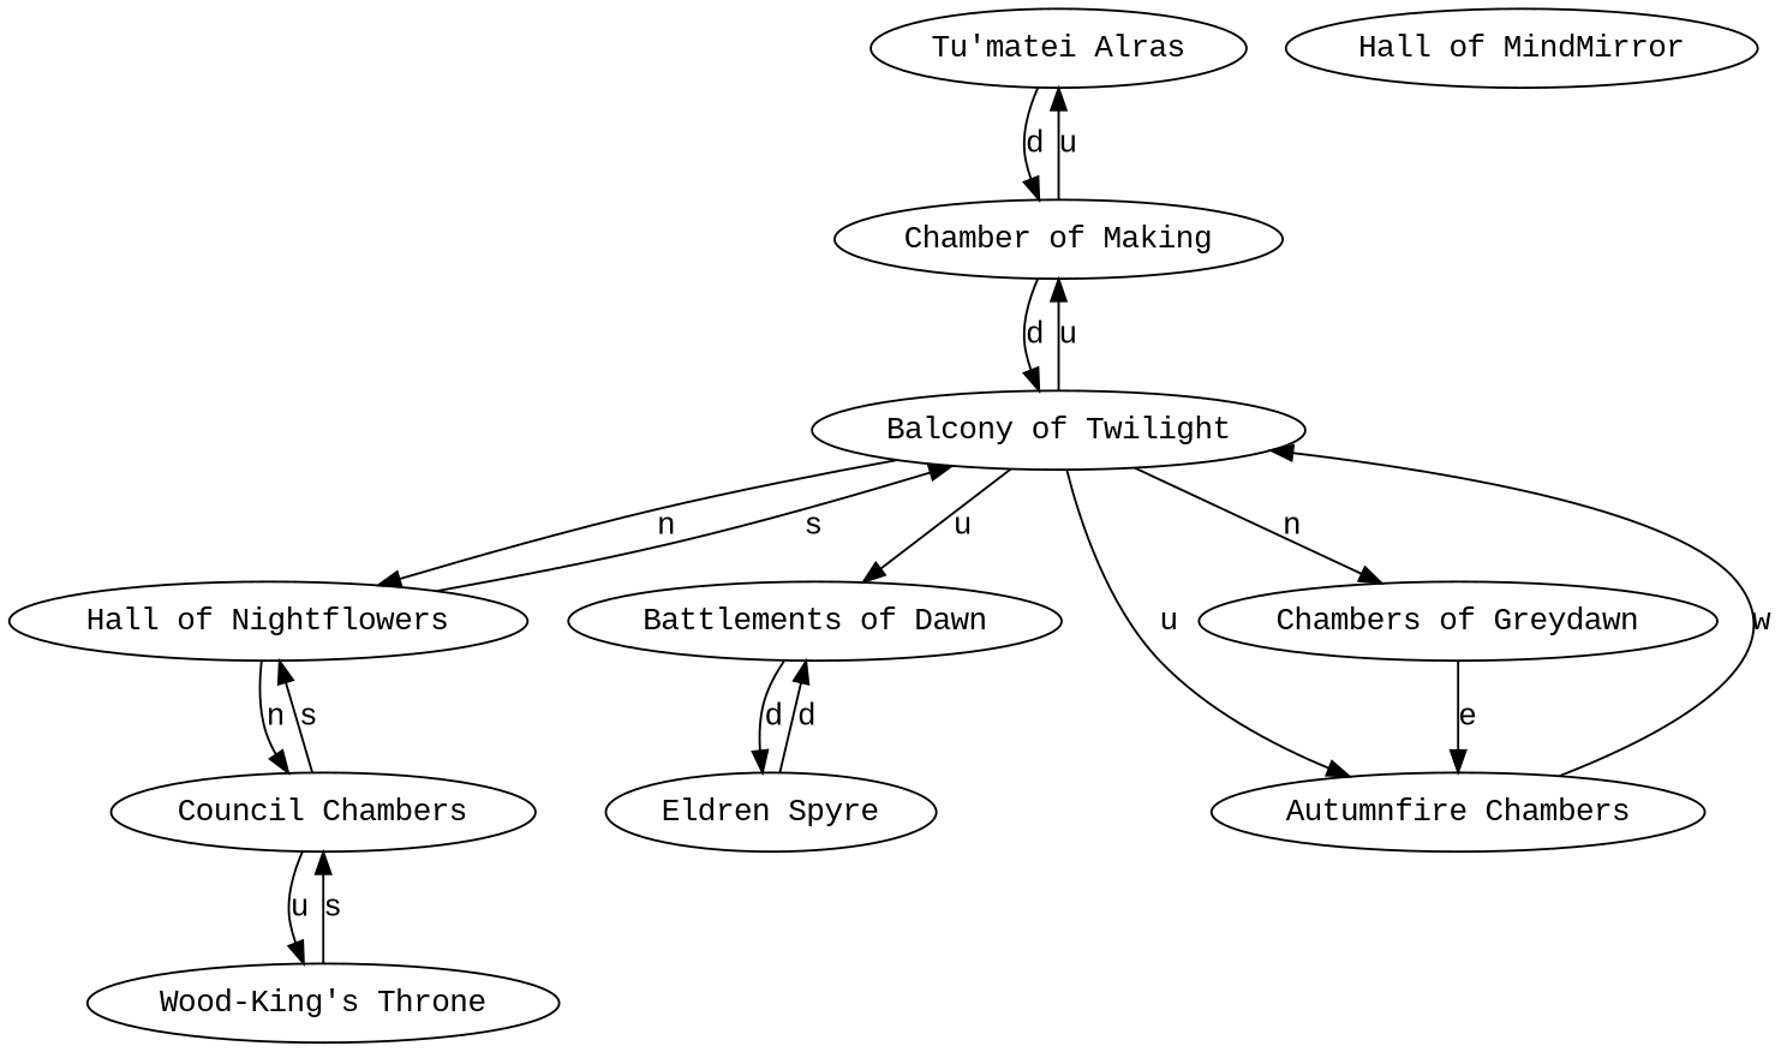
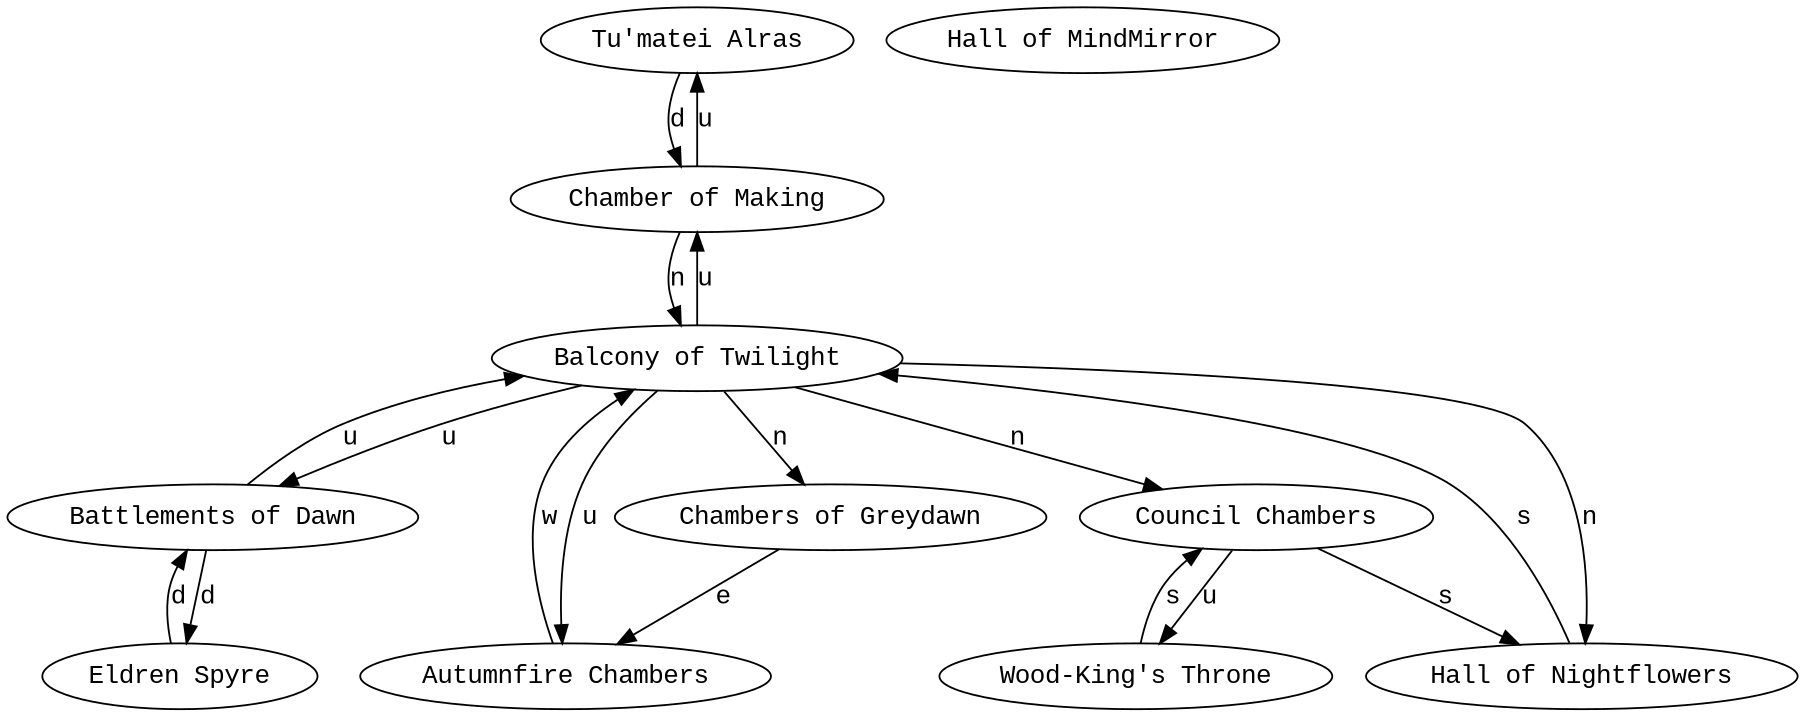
  digraph {
    fontname="Liberation Mono"
    node [fontname="Liberation Mono"]
    edge [fontname="Liberation Mono"]
    n1 [label="Tu'matei Alras"]
    n2 [label="Chamber of Making"]
    n3 [label="Balcony of Twilight"]
    n4 [label="Hall of Nightflowers"]
    n5 [label="Battlements of Dawn"]
    n6 [label="Autumnfire Chambers"]
    n7 [label="Chambers of Greydawn"]
    n8 [label="Council Chambers"]
    n9 [label="Wood-King's Throne"]
    n10 [label="Eldren Spyre"]
    n11 [label="Hall of MindMirror"]
    n1 -> n2 [label=d]
    n2 -> n1 [label=u]
-   n2 -> n3 [label=d]
+   n2 -> n3 [label=n]
    n3 -> n2 [label=u]
    n3 -> n4 [label=n]
    n3 -> n5 [label=u]
    n3 -> n6 [label=u]
    n3 -> n7 [label=n]
    n4 -> n3 [label=s]
-   n4 -> n8 [label=n]
+   n3 -> n8 [label=n]
+   n5 -> n3 [label=u]
    n5 -> n10 [label=d]
    n6 -> n3 [label=w]
    n7 -> n6 [label=e]
    n8 -> n4 [label=s]
    n8 -> n9 [label=u]
    n9 -> n8 [label=s]
    n10 -> n5 [label=d]
  }
